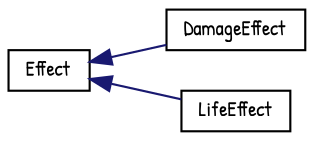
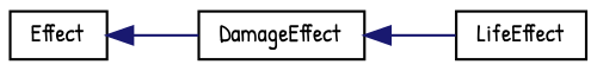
  digraph {
    fontname="Patrick Hand"
    rankdir=LR
    node [color=black fillcolor=white fontname="Patrick Hand" fontsize=10 shape=record style=filled]
    edge [color=midnightblue dir=back fontname="Patrick Hand" fontsize=10 labelfontname=Helvetica labelfontsize=10 style=solid]
    n1 [height=0.2 label=Effect width=0.4]
    n2 [height=0.2 label=DamageEffect width=0.4]
    n3 [height=0.2 label=LifeEffect width=0.4]
    n1 -> n2
-   n1 -> n3
+   n2 -> n3
  }
